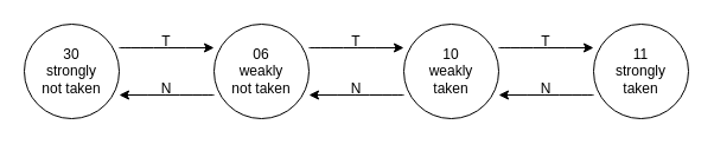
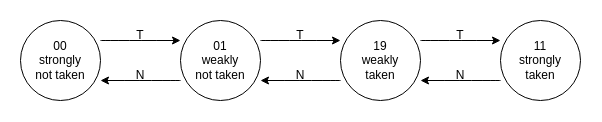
  <mxCell id="0" />
  <mxCell id="1" parent="0" />
  <mxCell id="2" value="" style="ellipse;whiteSpace=wrap;html=1;aspect=fixed;fillColor=none;" vertex="1" parent="1"><mxGeometry width="80" height="80" as="geometry" x="20" y="20" /></mxCell>
  <mxCell id="3" value="" style="ellipse;whiteSpace=wrap;html=1;aspect=fixed;fillColor=none;" vertex="1" parent="1"><mxGeometry x="180" width="80" height="80" as="geometry" y="20" /></mxCell>
  <mxCell id="4" value="" style="ellipse;whiteSpace=wrap;html=1;aspect=fixed;fillColor=none;" vertex="1" parent="1"><mxGeometry x="340" width="80" height="80" as="geometry" y="20" /></mxCell>
  <mxCell id="5" value="" style="ellipse;whiteSpace=wrap;html=1;aspect=fixed;fillColor=none;" vertex="1" parent="1"><mxGeometry x="500" width="80" height="80" as="geometry" y="20" /></mxCell>
  <mxCell id="6" value="" style="endArrow=classic;html=1;curved=1;" edge="1" parent="1"><mxGeometry width="50" height="50" relative="1" as="geometry"><mxPoint x="100" y="40" as="sourcePoint" /><mxPoint x="180" y="40" as="targetPoint" /></mxGeometry></mxCell>
  <mxCell id="7" value="T" style="text;strokeColor=none;align=center;fillColor=none;html=1;verticalAlign=middle;whiteSpace=wrap;rounded=0;" vertex="1" parent="1"><mxGeometry x="110" width="60" height="30" as="geometry" y="20" /></mxCell>
  <mxCell id="8" value="" style="endArrow=classic;html=1;curved=1;" edge="1" parent="1"><mxGeometry width="50" height="50" relative="1" as="geometry"><mxPoint x="260" y="40" as="sourcePoint" /><mxPoint x="340" y="40" as="targetPoint" /></mxGeometry></mxCell>
  <mxCell id="9" value="T" style="text;strokeColor=none;align=center;fillColor=none;html=1;verticalAlign=middle;whiteSpace=wrap;rounded=0;" vertex="1" parent="1"><mxGeometry x="270" width="60" height="30" as="geometry" y="20" /></mxCell>
  <mxCell id="10" value="" style="endArrow=classic;html=1;curved=1;" edge="1" parent="1"><mxGeometry width="50" height="50" relative="1" as="geometry"><mxPoint x="420" y="40" as="sourcePoint" /><mxPoint x="500" y="40" as="targetPoint" /></mxGeometry></mxCell>
  <mxCell id="11" value="T" style="text;strokeColor=none;align=center;fillColor=none;html=1;verticalAlign=middle;whiteSpace=wrap;rounded=0;" vertex="1" parent="1"><mxGeometry x="430" width="60" height="30" as="geometry" y="20" /></mxCell>
  <mxCell id="12" value="" style="endArrow=classic;html=1;curved=1;" edge="1" parent="1"><mxGeometry width="50" height="50" relative="1" as="geometry"><mxPoint x="180" y="80" as="sourcePoint" /><mxPoint x="100" y="80" as="targetPoint" /></mxGeometry></mxCell>
  <mxCell id="13" value="N" style="text;strokeColor=none;align=center;fillColor=none;html=1;verticalAlign=middle;whiteSpace=wrap;rounded=0;" vertex="1" parent="1"><mxGeometry x="110" y="60" width="60" height="30" as="geometry" /></mxCell>
  <mxCell id="14" value="" style="endArrow=classic;html=1;curved=1;" edge="1" parent="1"><mxGeometry width="50" height="50" relative="1" as="geometry"><mxPoint x="340" y="80" as="sourcePoint" /><mxPoint x="260" y="80" as="targetPoint" /></mxGeometry></mxCell>
  <mxCell id="15" value="N" style="text;strokeColor=none;align=center;fillColor=none;html=1;verticalAlign=middle;whiteSpace=wrap;rounded=0;" vertex="1" parent="1"><mxGeometry x="270" y="60" width="60" height="30" as="geometry" /></mxCell>
  <mxCell id="16" value="" style="endArrow=classic;html=1;curved=1;" edge="1" parent="1"><mxGeometry width="50" height="50" relative="1" as="geometry"><mxPoint x="500" y="80" as="sourcePoint" /><mxPoint x="420" y="80" as="targetPoint" /></mxGeometry></mxCell>
  <mxCell id="17" value="N" style="text;strokeColor=none;align=center;fillColor=none;html=1;verticalAlign=middle;whiteSpace=wrap;rounded=0;" vertex="1" parent="1"><mxGeometry x="430" y="60" width="60" height="30" as="geometry" /></mxCell>
- <mxCell id="18" value="30&lt;br&gt;strongly&lt;br&gt;not taken" style="text;strokeColor=none;align=center;fillColor=none;html=1;verticalAlign=middle;whiteSpace=wrap;rounded=0;" vertex="1" parent="1"><mxGeometry x="30" y="45" width="60" height="30" as="geometry" /></mxCell>
- <mxCell id="19" value="06&lt;br&gt;weakly&lt;br&gt;not taken" style="text;strokeColor=none;align=center;fillColor=none;html=1;verticalAlign=middle;whiteSpace=wrap;rounded=0;" vertex="1" parent="1"><mxGeometry x="190" y="45" width="60" height="30" as="geometry" /></mxCell>
- <mxCell id="20" value="10&lt;br&gt;weakly&lt;br&gt;taken" style="text;strokeColor=none;align=center;fillColor=none;html=1;verticalAlign=middle;whiteSpace=wrap;rounded=0;" vertex="1" parent="1"><mxGeometry x="350" y="45" width="60" height="30" as="geometry" /></mxCell>
+ <mxCell id="18" value="00&lt;br&gt;strongly&lt;br&gt;not taken" style="text;strokeColor=none;align=center;fillColor=none;html=1;verticalAlign=middle;whiteSpace=wrap;rounded=0;" vertex="1" parent="1"><mxGeometry x="30" y="45" width="60" height="30" as="geometry" /></mxCell>
+ <mxCell id="19" value="01&lt;br&gt;weakly&lt;br&gt;not taken" style="text;strokeColor=none;align=center;fillColor=none;html=1;verticalAlign=middle;whiteSpace=wrap;rounded=0;" vertex="1" parent="1"><mxGeometry x="190" y="45" width="60" height="30" as="geometry" /></mxCell>
+ <mxCell id="20" value="19&lt;br&gt;weakly&lt;br&gt;taken" style="text;strokeColor=none;align=center;fillColor=none;html=1;verticalAlign=middle;whiteSpace=wrap;rounded=0;" vertex="1" parent="1"><mxGeometry x="350" y="45" width="60" height="30" as="geometry" /></mxCell>
  <mxCell id="21" value="11&lt;br&gt;strongly&lt;br&gt;taken" style="text;strokeColor=none;align=center;fillColor=none;html=1;verticalAlign=middle;whiteSpace=wrap;rounded=0;" vertex="1" parent="1"><mxGeometry x="510" y="45" width="60" height="30" as="geometry" /></mxCell>
